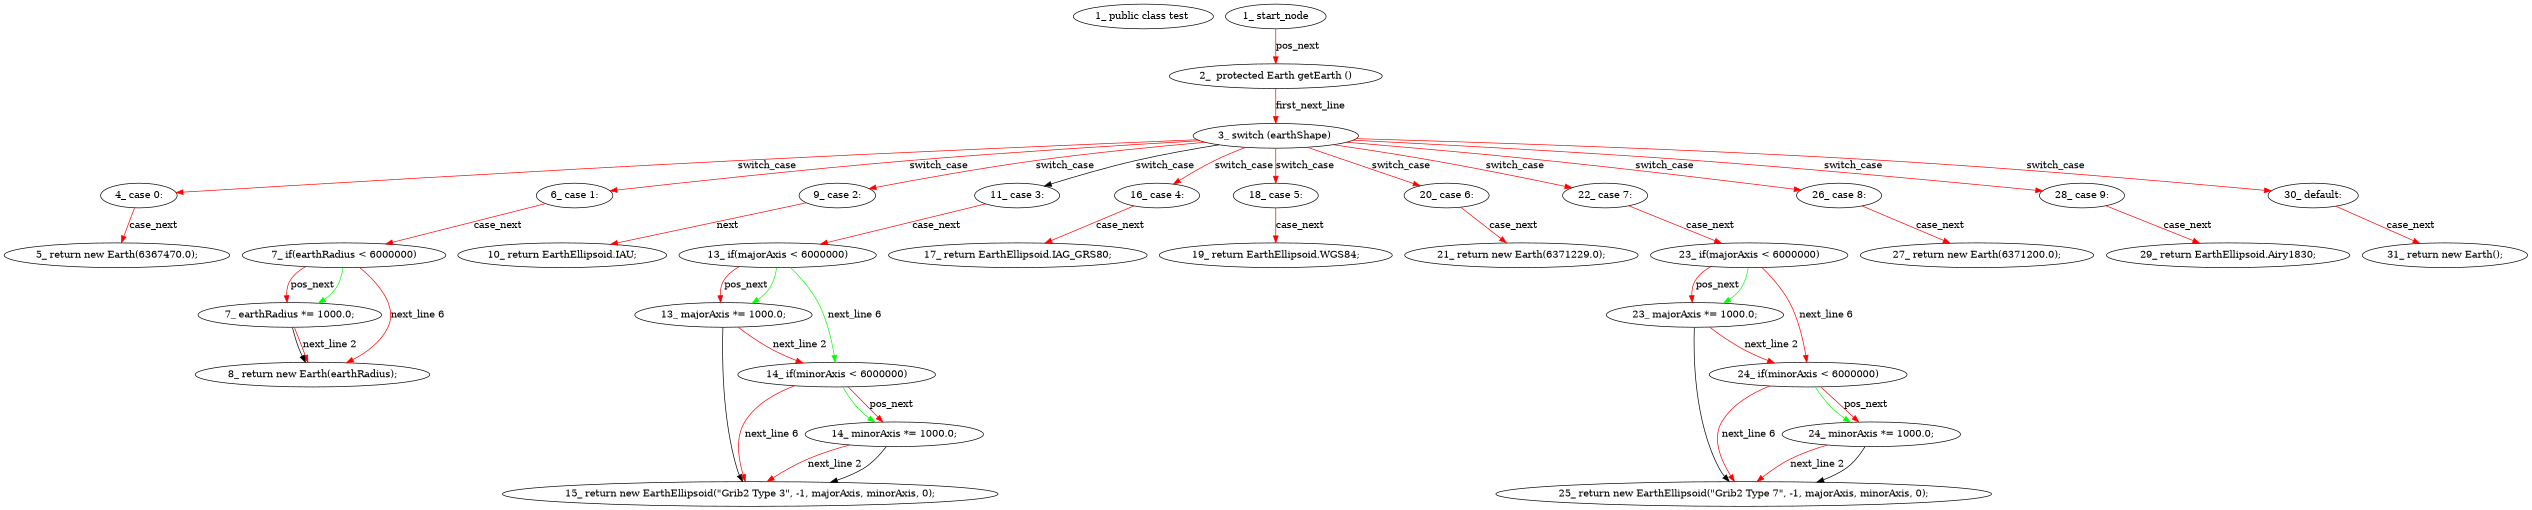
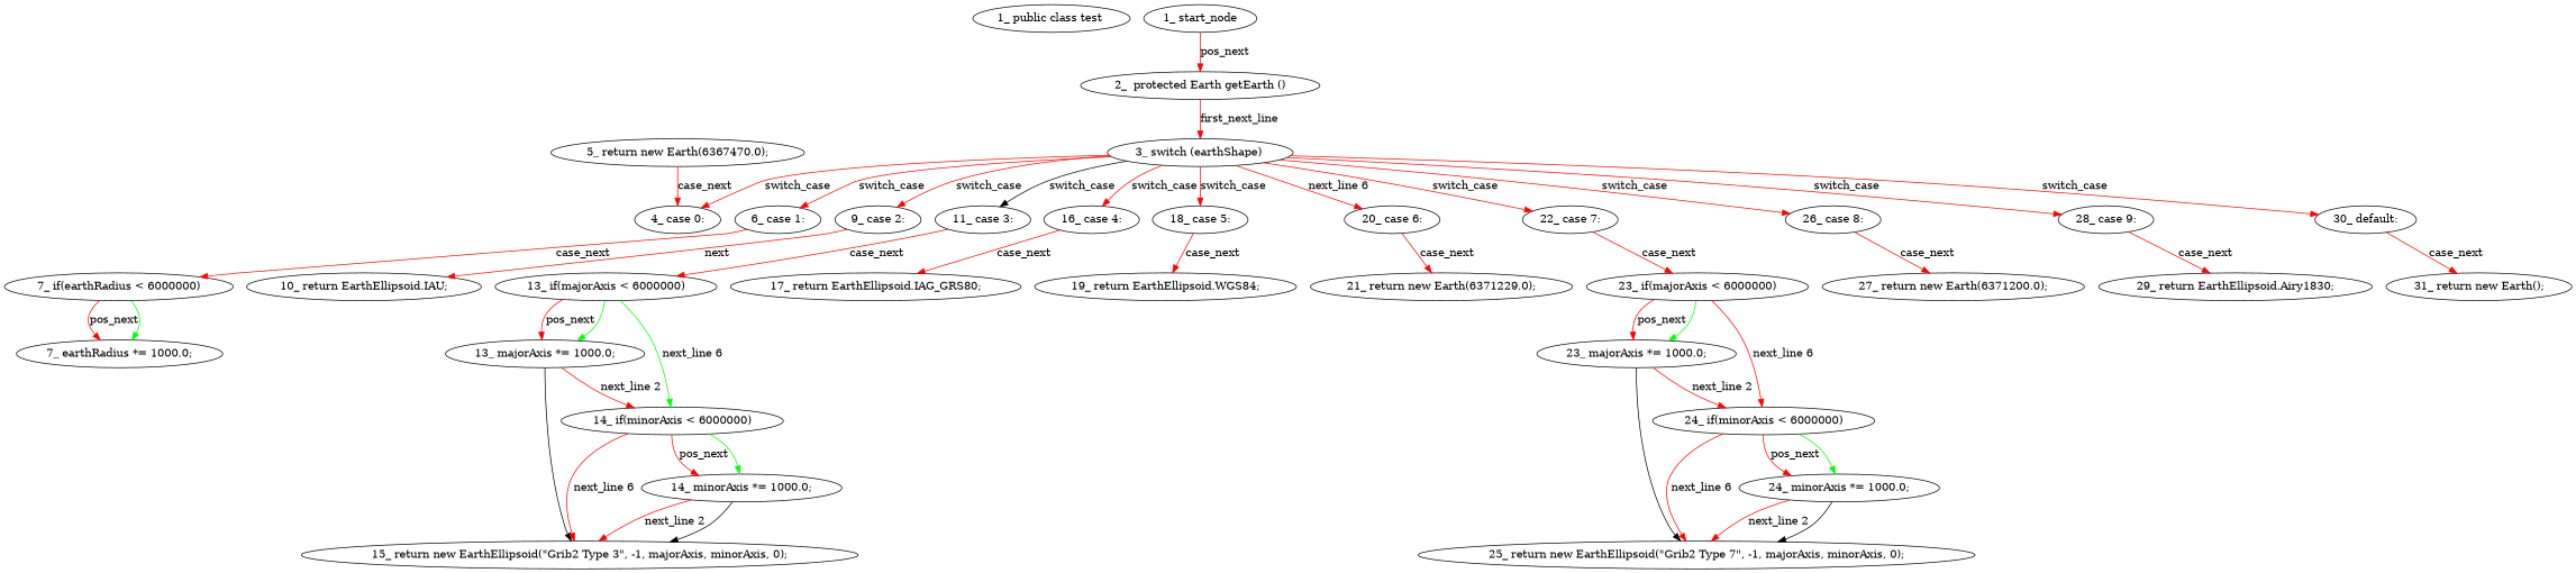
  digraph {
    node [type_label=case]
    edge [color=red controlflow_type=switch_case edge_type=CFG_edge]
    n1 [label="1_\ public\ class\ test\ " type_label=class_declaration]
    n2 [label="2_\ \ protected\ Earth\ getEarth\ \(\)" type_label=method_declaration]
    n3 [label="3_\ switch\ \(earthShape\)\ " type_label=switch]
    n4 [label="4_\ case\ 0:"]
    n5 [label="6_\ case\ 1:"]
    n6 [label="9_\ case\ 2:"]
    n7 [label="11_\ case\ 3:"]
    n8 [label="16_\ case\ 4:"]
    n9 [label="18_\ case\ 5:"]
    n10 [label="20_\ case\ 6:"]
    n11 [label="22_\ case\ 7:"]
    n12 [label="26_\ case\ 8:"]
    n13 [label="28_\ case\ 9:"]
    n14 [label="30_\ default:"]
    n15 [label="5_\ return\ new\ Earth\(6367470\.0\);" type_label=return]
    n16 [label="7_\ if\(earthRadius\ <\ 6000000\)" type_label=if]
    n17 [label="10_\ return\ EarthEllipsoid\.IAU;" type_label=return]
    n18 [label="13_\ if\(majorAxis\ <\ 6000000\)" type_label=if]
    n19 [label="17_\ return\ EarthEllipsoid\.IAG_GRS80;" type_label=return]
    n20 [label="19_\ return\ EarthEllipsoid\.WGS84;" type_label=return]
    n21 [label="21_\ return\ new\ Earth\(6371229\.0\);" type_label=return]
    n22 [label="23_\ if\(majorAxis\ <\ 6000000\)" type_label=if]
    n23 [label="27_\ return\ new\ Earth\(6371200\.0\);" type_label=return]
    n24 [label="29_\ return\ EarthEllipsoid\.Airy1830;" type_label=return]
    n25 [label="31_\ return\ new\ Earth\(\);" type_label=return]
    n26 [label="7_\ earthRadius\ \*=\ 1000\.0;" type_label=expression_statement]
-   n27 [label="8_\ return\ new\ Earth\(earthRadius\);" type_label=return]
    n28 [label="13_\ majorAxis\ \*=\ 1000\.0;" type_label=expression_statement]
    n29 [label="14_\ if\(minorAxis\ <\ 6000000\)" type_label=if]
    n30 [label="15_\ return\ new\ EarthEllipsoid\(\"Grib2\ Type\ 3\",\ \-1,\ majorAxis,\ minorAxis,\ 0\);" type_label=return]
    n31 [label="14_\ minorAxis\ \*=\ 1000\.0;" type_label=expression_statement]
    n32 [label="23_\ majorAxis\ \*=\ 1000\.0;" type_label=expression_statement]
    n33 [label="24_\ if\(minorAxis\ <\ 6000000\)" type_label=if]
    n34 [label="25_\ return\ new\ EarthEllipsoid\(\"Grib2\ Type\ 7\",\ \-1,\ majorAxis,\ minorAxis,\ 0\);" type_label=return]
    n35 [label="24_\ minorAxis\ \*=\ 1000\.0;" type_label=expression_statement]
    n36 [label="1_\ start_node" type_label=start]
    n2 -> n3 [controlflow_type=first_next_line label=first_next_line]
    n3 -> n4 [label=switch_case]
    n3 -> n5 [label=switch_case]
    n3 -> n6 [label=switch_case]
    n3 -> n7 [color=black label=switch_case]
    n3 -> n8 [label=switch_case]
    n3 -> n9 [label=switch_case]
-   n3 -> n10 [label=switch_case]
+   n3 -> n10 [label="next_line 6"]
    n3 -> n11 [label=switch_case]
    n3 -> n12 [label=switch_case]
    n3 -> n13 [label=switch_case]
    n3 -> n14 [label=switch_case]
-   n4 -> n15 [controlflow_type=case_next label=case_next]
+   n15 -> n4 [controlflow_type=case_next label=case_next]
    n5 -> n16 [controlflow_type=case_next label=case_next]
    n6 -> n17 [controlflow_type=case_next label=next]
    n7 -> n18 [controlflow_type=case_next label=case_next]
    n8 -> n19 [controlflow_type=case_next label=case_next]
    n9 -> n20 [controlflow_type=case_next label=case_next]
    n10 -> n21 [controlflow_type=case_next label=case_next]
    n11 -> n22 [controlflow_type=case_next label=case_next]
    n12 -> n23 [controlflow_type=case_next label=case_next]
    n13 -> n24 [controlflow_type=case_next label=case_next]
    n14 -> n25 [controlflow_type=case_next label=case_next]
    n16 -> n26 [controlflow_type=pos_next label=pos_next]
    n16 -> n26 [color=green controlflow_type="" edge_type=""]
-   n16 -> n27 [controlflow_type="next_line 6" label="next_line 6"]
    n18 -> n28 [controlflow_type=pos_next label=pos_next]
    n18 -> n28 [color=green controlflow_type="" edge_type=""]
    n18 -> n29 [color=green controlflow_type="next_line 6" label="next_line 6"]
    n22 -> n32 [controlflow_type=pos_next label=pos_next]
    n22 -> n32 [color=green controlflow_type="" edge_type=""]
    n22 -> n33 [controlflow_type="next_line 6" label="next_line 6"]
-   n26 -> n27 [controlflow_type="next_line 2" label="next_line 2"]
-   n26 -> n27 [used_def=earthRadius color="" controlflow_type="" edge_type=""]
    n28 -> n29 [controlflow_type="next_line 2" label="next_line 2"]
    n28 -> n30 [used_def=majorAxis color="" controlflow_type="" edge_type=""]
    n29 -> n30 [controlflow_type="next_line 6" label="next_line 6"]
    n29 -> n31 [controlflow_type=pos_next label=pos_next]
    n29 -> n31 [color=green controlflow_type="" edge_type=""]
    n31 -> n30 [controlflow_type="next_line 2" label="next_line 2"]
    n31 -> n30 [used_def=minorAxis color="" controlflow_type="" edge_type=""]
    n32 -> n33 [controlflow_type="next_line 2" label="next_line 2"]
    n32 -> n34 [used_def=majorAxis color="" controlflow_type="" edge_type=""]
    n33 -> n34 [controlflow_type="next_line 6" label="next_line 6"]
    n33 -> n35 [controlflow_type=pos_next label=pos_next]
    n33 -> n35 [color=green controlflow_type="" edge_type=""]
    n35 -> n34 [controlflow_type="next_line 2" label="next_line 2"]
    n35 -> n34 [used_def=minorAxis color="" controlflow_type="" edge_type=""]
    n36 -> n2 [controlflow_type=next label=pos_next]
  }
